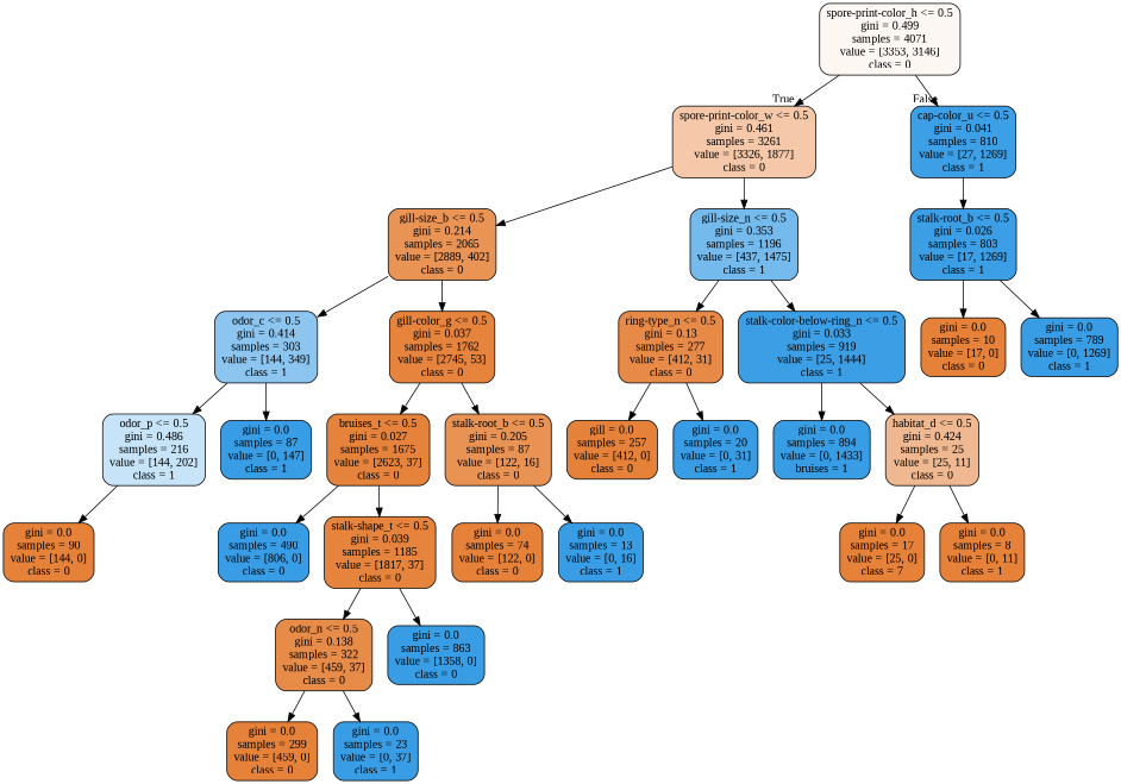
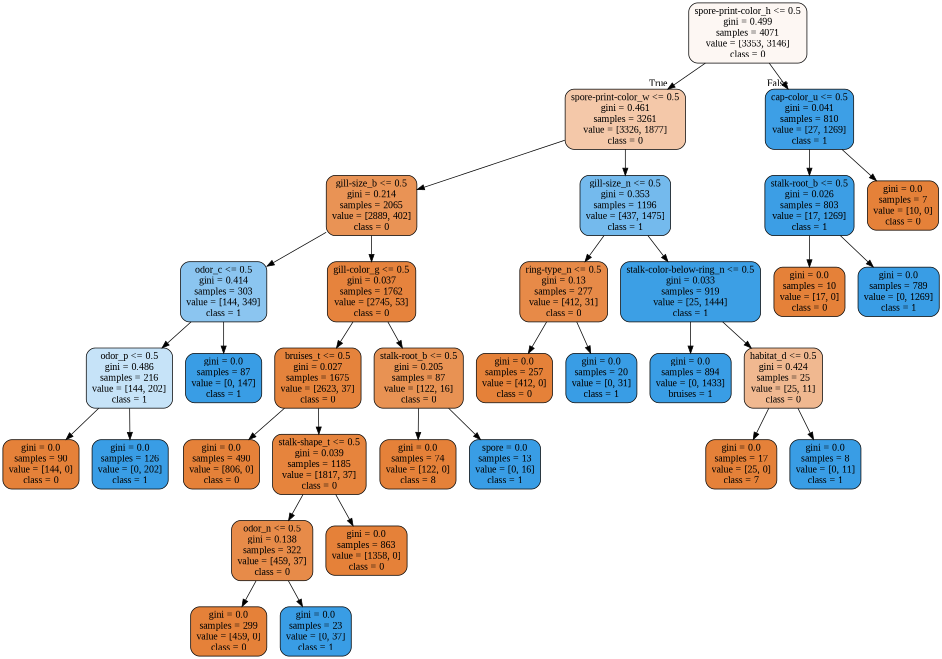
  digraph {
    fontname="Liberation Serif"
    node [color=black fillcolor="#e58139" fontname="Liberation Serif" shape=box style="filled, rounded"]
    edge [fontname="Liberation Serif"]
    n1 [fillcolor="#fdf7f3" label="spore-print-color_h <= 0.5\ngini = 0.499\nsamples = 4071\nvalue = [3353, 3146]\nclass = 0"]
    n2 [fillcolor="#f4c8a9" label="spore-print-color_w <= 0.5\ngini = 0.461\nsamples = 3261\nvalue = [3326, 1877]\nclass = 0"]
    n3 [fillcolor="#3d9fe6" label="cap-color_u <= 0.5\ngini = 0.041\nsamples = 810\nvalue = [27, 1269]\nclass = 1"]
    n4 [fillcolor="#e99355" label="gill-size_b <= 0.5\ngini = 0.214\nsamples = 2065\nvalue = [2889, 402]\nclass = 0"]
    n5 [fillcolor="#74baed" label="gill-size_n <= 0.5\ngini = 0.353\nsamples = 1196\nvalue = [437, 1475]\nclass = 1"]
    n6 [fillcolor="#3c9ee5" label="stalk-root_b <= 0.5\ngini = 0.026\nsamples = 803\nvalue = [17, 1269]\nclass = 1"]
+   n7 [label="gini = 0.0\nsamples = 7\nvalue = [10, 0]\nclass = 0"]
    n8 [fillcolor="#8bc5f0" label="odor_c <= 0.5\ngini = 0.414\nsamples = 303\nvalue = [144, 349]\nclass = 1"]
    n9 [fillcolor="#e6833d" label="gill-color_g <= 0.5\ngini = 0.037\nsamples = 1762\nvalue = [2745, 53]\nclass = 0"]
    n10 [fillcolor="#e78a48" label="ring-type_n <= 0.5\ngini = 0.13\nsamples = 277\nvalue = [412, 31]\nclass = 0"]
    n11 [fillcolor="#3c9fe5" label="stalk-color-below-ring_n <= 0.5\ngini = 0.033\nsamples = 919\nvalue = [25, 1444]\nclass = 1"]
    n12 [fillcolor="#c6e3f8" label="odor_p <= 0.5\ngini = 0.486\nsamples = 216\nvalue = [144, 202]\nclass = 1"]
    n13 [fillcolor="#399de5" label="gini = 0.0\nsamples = 87\nvalue = [0, 147]\nclass = 1"]
    n14 [fillcolor="#e5833c" label="bruises_t <= 0.5\ngini = 0.027\nsamples = 1675\nvalue = [2623, 37]\nclass = 0"]
    n15 [fillcolor="#e89253" label="stalk-root_b <= 0.5\ngini = 0.205\nsamples = 87\nvalue = [122, 16]\nclass = 0"]
    n16 [label="gini = 0.0\nsamples = 90\nvalue = [144, 0]\nclass = 0"]
-   n18 [fillcolor="#399de5" label="gini = 0.0\nsamples = 490\nvalue = [806, 0]\nclass = 0"]
+   n17 [fillcolor="#399de5" label="gini = 0.0\nsamples = 126\nvalue = [0, 202]\nclass = 1"]
+   n18 [label="gini = 0.0\nsamples = 490\nvalue = [806, 0]\nclass = 0"]
    n19 [fillcolor="#e6843d" label="stalk-shape_t <= 0.5\ngini = 0.039\nsamples = 1185\nvalue = [1817, 37]\nclass = 0"]
-   n20 [label="gini = 0.0\nsamples = 74\nvalue = [122, 0]\nclass = 0"]
-   n21 [fillcolor="#399de5" label="gini = 0.0\nsamples = 13\nvalue = [0, 16]\nclass = 1"]
+   n20 [label="gini = 0.0\nsamples = 74\nvalue = [122, 0]\nclass = 8"]
+   n21 [fillcolor="#399de5" label="spore = 0.0\nsamples = 13\nvalue = [0, 16]\nclass = 1"]
    n22 [fillcolor="#e78b49" label="odor_n <= 0.5\ngini = 0.138\nsamples = 322\nvalue = [459, 37]\nclass = 0"]
-   n23 [fillcolor="#399de5" label="gini = 0.0\nsamples = 863\nvalue = [1358, 0]\nclass = 0"]
+   n23 [label="gini = 0.0\nsamples = 863\nvalue = [1358, 0]\nclass = 0"]
    n24 [label="gini = 0.0\nsamples = 299\nvalue = [459, 0]\nclass = 0"]
    n25 [fillcolor="#399de5" label="gini = 0.0\nsamples = 23\nvalue = [0, 37]\nclass = 1"]
-   n26 [label="gill = 0.0\nsamples = 257\nvalue = [412, 0]\nclass = 0"]
+   n26 [label="gini = 0.0\nsamples = 257\nvalue = [412, 0]\nclass = 0"]
    n27 [fillcolor="#399de5" label="gini = 0.0\nsamples = 20\nvalue = [0, 31]\nclass = 1"]
    n28 [fillcolor="#399de5" label="gini = 0.0\nsamples = 894\nvalue = [0, 1433]\nbruises = 1"]
    n29 [fillcolor="#f0b890" label="habitat_d <= 0.5\ngini = 0.424\nsamples = 25\nvalue = [25, 11]\nclass = 0"]
    n30 [label="gini = 0.0\nsamples = 17\nvalue = [25, 0]\nclass = 7"]
-   n31 [label="gini = 0.0\nsamples = 8\nvalue = [0, 11]\nclass = 1"]
+   n31 [fillcolor="#399de5" label="gini = 0.0\nsamples = 8\nvalue = [0, 11]\nclass = 1"]
    n32 [label="gini = 0.0\nsamples = 10\nvalue = [17, 0]\nclass = 0"]
    n33 [fillcolor="#399de5" label="gini = 0.0\nsamples = 789\nvalue = [0, 1269]\nclass = 1"]
    n1 -> n2 [headlabel=True labelangle=45 labeldistance=2.5]
    n1 -> n3 [headlabel=False labelangle=-45 labeldistance=2.5]
    n2 -> n4
    n2 -> n5
    n3 -> n6
+   n3 -> n7
    n4 -> n8
    n4 -> n9
    n5 -> n10
    n5 -> n11
    n6 -> n32
    n6 -> n33
    n8 -> n12
    n8 -> n13
    n9 -> n14
    n9 -> n15
    n10 -> n26
    n10 -> n27
    n11 -> n28
    n11 -> n29
    n12 -> n16
+   n12 -> n17
    n14 -> n18
    n14 -> n19
    n15 -> n20
    n15 -> n21
    n19 -> n22
    n19 -> n23
    n22 -> n24
    n22 -> n25
    n29 -> n30
    n29 -> n31
  }
